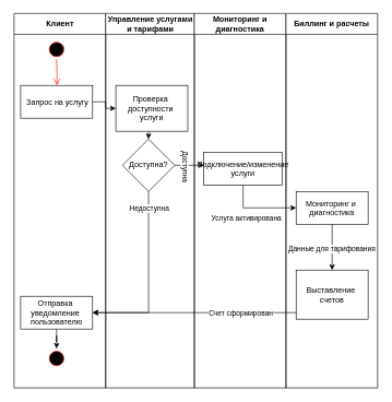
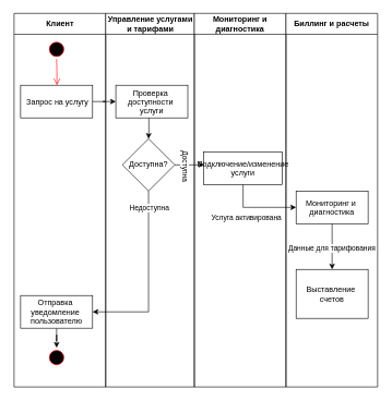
  <mxCell id="0" />
  <mxCell id="1" parent="0" />
  <mxCell id="2" value="Клиент" style="swimlane;whiteSpace=wrap;startSize=32;" parent="1" vertex="1"><mxGeometry x="20.5" y="20" width="140" height="572" as="geometry" /></mxCell>
  <mxCell id="3" value="" style="ellipse;shape=startState;fillColor=#000000;strokeColor=#ff0000;" parent="2" vertex="1"><mxGeometry x="50" y="40" width="30" height="30" as="geometry" /></mxCell>
  <mxCell id="4" value="" style="edgeStyle=elbowEdgeStyle;elbow=horizontal;verticalAlign=bottom;endArrow=open;endSize=8;strokeColor=light-dark(#FF0000,#FFFFFF);endFill=1;rounded=0" parent="2" source="3" target="5" edge="1"><mxGeometry x="100" y="40" as="geometry"><mxPoint x="65" y="110" as="targetPoint" /></mxGeometry></mxCell>
  <mxCell id="5" value=" Запрос на услугу" style="" parent="2" vertex="1"><mxGeometry x="10" y="110" width="110" height="50" as="geometry" /></mxCell>
  <mxCell id="6" value="" style="ellipse;shape=startState;fillColor=#000000;strokeColor=#ff0000;" parent="2" vertex="1"><mxGeometry x="50" y="512" width="30" height="30" as="geometry" /></mxCell>
  <mxCell id="7" style="edgeStyle=orthogonalEdgeStyle;rounded=0;orthogonalLoop=1;jettySize=auto;html=1;entryX=0.5;entryY=0;entryDx=0;entryDy=0;" parent="2" source="8" target="6" edge="1"><mxGeometry relative="1" as="geometry" /></mxCell>
  <mxCell id="8" value="Отправка &#10;уведомление &#10;пользователю" style="" parent="2" vertex="1"><mxGeometry x="10" y="432" width="110" height="50" as="geometry" /></mxCell>
  <mxCell id="9" value="Управление услугами и тарифами" style="swimlane;whiteSpace=wrap;startSize=32;" parent="1" vertex="1"><mxGeometry x="160.5" y="20" width="135.5" height="572" as="geometry" /></mxCell>
  <mxCell id="10" style="edgeStyle=orthogonalEdgeStyle;rounded=0;orthogonalLoop=1;jettySize=auto;html=1;entryX=0.5;entryY=0;entryDx=0;entryDy=0;" edge="1" parent="9" source="11" target="13"><mxGeometry relative="1" as="geometry"><Array as="points"><mxPoint x="66" y="180" /><mxPoint x="66" y="180" /></Array></mxGeometry></mxCell>
- <mxCell id="11" value="Проверка &#10;доступности &#10;услуги" style="" parent="9" vertex="1"><mxGeometry x="15.5" y="110" width="110" height="70" as="geometry" /></mxCell>
+ <mxCell id="11" value="Проверка &#10;доступности &#10;услуги" style="" parent="9" vertex="1"><mxGeometry x="15.5" y="110" width="110" height="50" as="geometry" /></mxCell>
  <mxCell id="12" value="Подключение/изменение&#10;услуги" style="" parent="9" vertex="1"><mxGeometry x="150" y="212" width="120" height="50" as="geometry" /></mxCell>
  <mxCell id="13" value="Доступна?" style="rhombus;whiteSpace=wrap;html=1;" vertex="1" parent="9"><mxGeometry x="25.5" y="192" width="80" height="80" as="geometry" /></mxCell>
  <mxCell id="14" style="edgeStyle=orthogonalEdgeStyle;rounded=0;orthogonalLoop=1;jettySize=auto;html=1;entryX=0.003;entryY=0.395;entryDx=0;entryDy=0;entryPerimeter=0;" edge="1" parent="9" source="13" target="12"><mxGeometry relative="1" as="geometry" /></mxCell>
  <mxCell id="15" value="Доступна" style="edgeLabel;html=1;align=center;verticalAlign=middle;resizable=0;points=[];rotation=90;" vertex="1" connectable="0" parent="14"><mxGeometry x="-0.245" y="-1" relative="1" as="geometry"><mxPoint as="offset" /></mxGeometry></mxCell>
  <mxCell id="16" value="Мониторинг и диагностика" style="swimlane;whiteSpace=wrap;startSize=32;" parent="1" vertex="1"><mxGeometry x="296" y="20" width="140" height="572" as="geometry" /></mxCell>
  <mxCell id="17" value="Мониторинг и &#10;диагностика" style="" parent="16" vertex="1"><mxGeometry x="155.5" y="272" width="110" height="50" as="geometry" /></mxCell>
  <mxCell id="18" style="edgeStyle=orthogonalEdgeStyle;rounded=0;orthogonalLoop=1;jettySize=auto;html=1;entryX=0;entryY=0.5;entryDx=0;entryDy=0;" parent="1" source="5" target="11" edge="1"><mxGeometry relative="1" as="geometry" /></mxCell>
  <mxCell id="19" style="edgeStyle=orthogonalEdgeStyle;rounded=0;orthogonalLoop=1;jettySize=auto;html=1;entryX=0;entryY=0.5;entryDx=0;entryDy=0;" parent="1" source="12" target="17" edge="1"><mxGeometry relative="1" as="geometry"><Array as="points"><mxPoint x="371" y="277" /></Array></mxGeometry></mxCell>
  <mxCell id="20" value="&amp;nbsp;Услуга активирована" style="edgeLabel;html=1;align=center;verticalAlign=middle;resizable=0;points=[];rotation=0;" parent="19" vertex="1" connectable="0"><mxGeometry x="-0.053" y="1" relative="1" as="geometry"><mxPoint x="-17" y="16" as="offset" /></mxGeometry></mxCell>
  <mxCell id="21" value="Биллинг и расчеты" style="swimlane;whiteSpace=wrap;startSize=32;" parent="1" vertex="1"><mxGeometry x="436" y="20" width="140" height="572" as="geometry" /></mxCell>
  <mxCell id="22" value="Выставление &#10;счетов" style="" parent="21" vertex="1"><mxGeometry x="15.5" y="392" width="110" height="75" as="geometry" /></mxCell>
- <mxCell id="23" style="edgeStyle=orthogonalEdgeStyle;rounded=0;orthogonalLoop=1;jettySize=auto;html=1;entryX=1;entryY=0.5;entryDx=0;entryDy=0;" parent="1" source="22" target="8" edge="1"><mxGeometry relative="1" as="geometry"><Array as="points"><mxPoint x="546" y="477" /></Array></mxGeometry></mxCell>
- <mxCell id="24" value="Счет сформирован" style="edgeLabel;html=1;align=center;verticalAlign=middle;resizable=0;points=[];" parent="23" vertex="1" connectable="0"><mxGeometry x="-0.493" y="3" relative="1" as="geometry"><mxPoint x="-6" y="-3" as="offset" /></mxGeometry></mxCell>
  <mxCell id="25" style="edgeStyle=orthogonalEdgeStyle;rounded=0;orthogonalLoop=1;jettySize=auto;html=1;entryX=0.5;entryY=0;entryDx=0;entryDy=0;" edge="1" parent="1" source="17" target="22"><mxGeometry relative="1" as="geometry" /></mxCell>
  <mxCell id="26" value="Данные для тарифования" style="edgeLabel;html=1;align=center;verticalAlign=middle;resizable=0;points=[];" vertex="1" connectable="0" parent="25"><mxGeometry x="0.067" y="-1" relative="1" as="geometry"><mxPoint as="offset" /></mxGeometry></mxCell>
  <mxCell id="27" style="edgeStyle=orthogonalEdgeStyle;rounded=0;orthogonalLoop=1;jettySize=auto;html=1;entryX=1;entryY=0.5;entryDx=0;entryDy=0;" edge="1" parent="1" source="13" target="8"><mxGeometry relative="1" as="geometry"><Array as="points"><mxPoint x="226" y="477" /></Array></mxGeometry></mxCell>
  <mxCell id="28" value="Недоступна" style="edgeLabel;html=1;align=center;verticalAlign=middle;resizable=0;points=[];" vertex="1" connectable="0" parent="27"><mxGeometry x="-0.479" relative="1" as="geometry"><mxPoint y="-45" as="offset" /></mxGeometry></mxCell>
